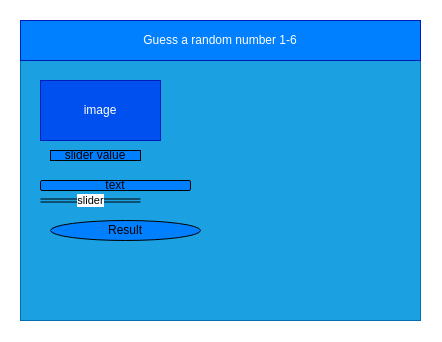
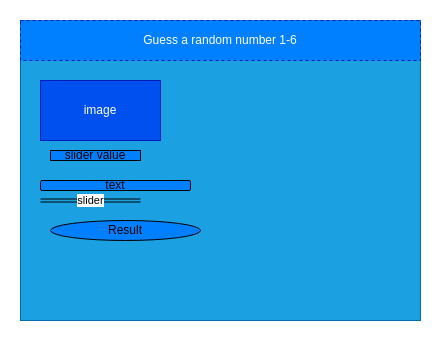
  <mxCell id="0" />
  <mxCell id="1" parent="0" />
  <mxCell id="2" value="" style="rounded=0;whiteSpace=wrap;html=1;fillColor=#1ba1e2;fontColor=#ffffff;strokeColor=#006EAF;" parent="1" vertex="1"><mxGeometry x="20" y="20" width="400" height="300" as="geometry" /></mxCell>
- <mxCell id="3" value="Guess a random number 1-6" style="rounded=0;whiteSpace=wrap;html=1;fillColor=#007FFF;fontColor=#ffffff;strokeColor=#001DBC;" parent="1" vertex="1"><mxGeometry x="20" y="20" width="400" height="40" as="geometry" /></mxCell>
+ <mxCell id="3" value="Guess a random number 1-6" style="rounded=0;whiteSpace=wrap;html=1;fillColor=#007FFF;fontColor=#ffffff;strokeColor=#001DBC;dashed=1;" parent="1" vertex="1"><mxGeometry x="20" y="20" width="400" height="40" as="geometry" /></mxCell>
  <mxCell id="4" value="image" style="rounded=0;whiteSpace=wrap;html=1;fillColor=#0050ef;fontColor=#ffffff;strokeColor=#001DBC;" vertex="1" parent="1"><mxGeometry x="40" y="80" width="120" height="60" as="geometry" /></mxCell>
  <mxCell id="5" value="slider value" style="rounded=0;whiteSpace=wrap;html=1;fillColor=#007FFF;" vertex="1" parent="1"><mxGeometry x="50" y="150" width="90" height="10" as="geometry" /></mxCell>
  <mxCell id="6" value="slider" style="shape=link;html=1;width=3;" edge="1" parent="1"><mxGeometry width="100" relative="1" as="geometry"><mxPoint x="40" y="200" as="sourcePoint" /><mxPoint x="140" y="200" as="targetPoint" /><mxPoint as="offset" /></mxGeometry></mxCell>
  <mxCell id="7" value="Result" style="ellipse;whiteSpace=wrap;html=1;fillColor=#007FFF;" vertex="1" parent="1"><mxGeometry x="50" y="220" width="150" height="20" as="geometry" /></mxCell>
  <mxCell id="8" value="text" style="rounded=1;whiteSpace=wrap;html=1;fillColor=#007FFF;" vertex="1" parent="1"><mxGeometry x="40" y="180" width="150" height="10" as="geometry" /></mxCell>
